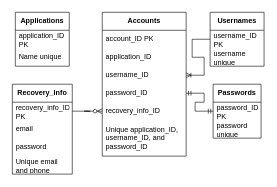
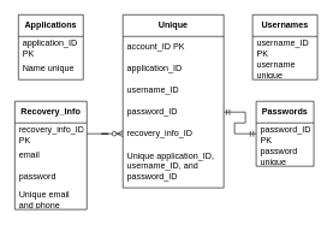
  <mxCell id="0" />
  <mxCell id="1" parent="0" />
  <mxCell id="2" value="&lt;b&gt;Applications&lt;/b&gt;" style="swimlane;fontStyle=0;childLayout=stackLayout;horizontal=1;startSize=30;horizontalStack=0;resizeParent=1;resizeParentMax=0;resizeLast=0;collapsible=1;marginBottom=0;whiteSpace=wrap;html=1;" vertex="1" parent="1"><mxGeometry x="25" y="20" width="90" height="90" as="geometry" /></mxCell>
  <mxCell id="3" value="application_ID PK" style="text;strokeColor=none;fillColor=none;align=left;verticalAlign=middle;spacingLeft=4;spacingRight=4;overflow=hidden;points=[[0,0.5],[1,0.5]];portConstraint=eastwest;rotatable=0;whiteSpace=wrap;html=1;" vertex="1" parent="2"><mxGeometry y="30" width="90" height="30" as="geometry" /></mxCell>
  <mxCell id="4" value="Name unique" style="text;strokeColor=none;fillColor=none;align=left;verticalAlign=middle;spacingLeft=4;spacingRight=4;overflow=hidden;points=[[0,0.5],[1,0.5]];portConstraint=eastwest;rotatable=0;whiteSpace=wrap;html=1;" vertex="1" parent="2"><mxGeometry y="60" width="90" height="30" as="geometry" /></mxCell>
  <mxCell id="5" value="&lt;b&gt;Usernames&lt;/b&gt;" style="swimlane;fontStyle=0;childLayout=stackLayout;horizontal=1;startSize=30;horizontalStack=0;resizeParent=1;resizeParentMax=0;resizeLast=0;collapsible=1;marginBottom=0;whiteSpace=wrap;html=1;" vertex="1" parent="1"><mxGeometry x="350" y="20" width="90" height="90" as="geometry" /></mxCell>
  <mxCell id="6" value="username_ID PK" style="text;strokeColor=none;fillColor=none;align=left;verticalAlign=middle;spacingLeft=4;spacingRight=4;overflow=hidden;points=[[0,0.5],[1,0.5]];portConstraint=eastwest;rotatable=0;whiteSpace=wrap;html=1;" vertex="1" parent="5"><mxGeometry y="30" width="90" height="30" as="geometry" /></mxCell>
  <mxCell id="7" value="username unique" style="text;strokeColor=none;fillColor=none;align=left;verticalAlign=middle;spacingLeft=4;spacingRight=4;overflow=hidden;points=[[0,0.5],[1,0.5]];portConstraint=eastwest;rotatable=0;whiteSpace=wrap;html=1;" vertex="1" parent="5"><mxGeometry y="60" width="90" height="30" as="geometry" /></mxCell>
  <mxCell id="8" value="&lt;b&gt;Recovery_Info&lt;/b&gt;" style="swimlane;fontStyle=0;childLayout=stackLayout;horizontal=1;startSize=30;horizontalStack=0;resizeParent=1;resizeParentMax=0;resizeLast=0;collapsible=1;marginBottom=0;whiteSpace=wrap;html=1;" vertex="1" parent="1"><mxGeometry x="20" y="140" width="100" height="150" as="geometry" /></mxCell>
  <mxCell id="9" value="recovery_info_ID PK" style="text;strokeColor=none;fillColor=none;align=left;verticalAlign=middle;spacingLeft=4;spacingRight=4;overflow=hidden;points=[[0,0.5],[1,0.5]];portConstraint=eastwest;rotatable=0;whiteSpace=wrap;html=1;" vertex="1" parent="8"><mxGeometry y="30" width="100" height="30" as="geometry" /></mxCell>
  <mxCell id="10" value="email" style="text;strokeColor=none;fillColor=none;align=left;verticalAlign=middle;spacingLeft=4;spacingRight=4;overflow=hidden;points=[[0,0.5],[1,0.5]];portConstraint=eastwest;rotatable=0;whiteSpace=wrap;html=1;" vertex="1" parent="8"><mxGeometry y="60" width="100" height="30" as="geometry" /></mxCell>
  <mxCell id="11" value="password" style="text;strokeColor=none;fillColor=none;align=left;verticalAlign=middle;spacingLeft=4;spacingRight=4;overflow=hidden;points=[[0,0.5],[1,0.5]];portConstraint=eastwest;rotatable=0;whiteSpace=wrap;html=1;" vertex="1" parent="8"><mxGeometry y="90" width="100" height="30" as="geometry" /></mxCell>
  <mxCell id="12" value="Unique email and phone" style="text;strokeColor=none;fillColor=none;align=left;verticalAlign=middle;spacingLeft=4;spacingRight=4;overflow=hidden;points=[[0,0.5],[1,0.5]];portConstraint=eastwest;rotatable=0;whiteSpace=wrap;html=1;" vertex="1" parent="8"><mxGeometry y="120" width="100" height="30" as="geometry" /></mxCell>
- <mxCell id="13" value="&lt;b&gt;Accounts&lt;/b&gt;" style="swimlane;fontStyle=0;childLayout=stackLayout;horizontal=1;startSize=30;horizontalStack=0;resizeParent=1;resizeParentMax=0;resizeLast=0;collapsible=1;marginBottom=0;whiteSpace=wrap;html=1;" vertex="1" parent="1"><mxGeometry x="170" y="20" width="140" height="240" as="geometry" /></mxCell>
+ <mxCell id="13" value="&lt;b&gt;Unique&lt;/b&gt;" style="swimlane;fontStyle=0;childLayout=stackLayout;horizontal=1;startSize=30;horizontalStack=0;resizeParent=1;resizeParentMax=0;resizeLast=0;collapsible=1;marginBottom=0;whiteSpace=wrap;html=1;" vertex="1" parent="1"><mxGeometry x="170" y="20" width="140" height="240" as="geometry" /></mxCell>
  <mxCell id="14" value="account_ID PK" style="text;strokeColor=none;fillColor=none;align=left;verticalAlign=middle;spacingLeft=4;spacingRight=4;overflow=hidden;points=[[0,0.5],[1,0.5]];portConstraint=eastwest;rotatable=0;whiteSpace=wrap;html=1;" vertex="1" parent="13"><mxGeometry y="30" width="140" height="30" as="geometry" /></mxCell>
  <mxCell id="15" value="application_ID" style="text;strokeColor=none;fillColor=none;align=left;verticalAlign=middle;spacingLeft=4;spacingRight=4;overflow=hidden;points=[[0,0.5],[1,0.5]];portConstraint=eastwest;rotatable=0;whiteSpace=wrap;html=1;" vertex="1" parent="13"><mxGeometry y="60" width="140" height="30" as="geometry" /></mxCell>
  <mxCell id="16" value="username_ID" style="text;strokeColor=none;fillColor=none;align=left;verticalAlign=middle;spacingLeft=4;spacingRight=4;overflow=hidden;points=[[0,0.5],[1,0.5]];portConstraint=eastwest;rotatable=0;whiteSpace=wrap;html=1;" vertex="1" parent="13"><mxGeometry y="90" width="140" height="30" as="geometry" /></mxCell>
  <mxCell id="17" value="password_ID" style="text;strokeColor=none;fillColor=none;align=left;verticalAlign=middle;spacingLeft=4;spacingRight=4;overflow=hidden;points=[[0,0.5],[1,0.5]];portConstraint=eastwest;rotatable=0;whiteSpace=wrap;html=1;" vertex="1" parent="13"><mxGeometry y="120" width="140" height="30" as="geometry" /></mxCell>
  <mxCell id="18" value="recovery_info_ID" style="text;strokeColor=none;fillColor=none;align=left;verticalAlign=middle;spacingLeft=4;spacingRight=4;overflow=hidden;points=[[0,0.5],[1,0.5]];portConstraint=eastwest;rotatable=0;whiteSpace=wrap;html=1;" vertex="1" parent="13"><mxGeometry y="150" width="140" height="30" as="geometry" /></mxCell>
  <mxCell id="19" value="Unique application_ID, username_ID, and password_ID" style="text;strokeColor=none;fillColor=none;align=left;verticalAlign=middle;spacingLeft=4;spacingRight=4;overflow=hidden;points=[[0,0.5],[1,0.5]];portConstraint=eastwest;rotatable=0;whiteSpace=wrap;html=1;" vertex="1" parent="13"><mxGeometry y="180" width="140" height="60" as="geometry" /></mxCell>
  <mxCell id="20" value="&lt;b&gt;Passwords&lt;/b&gt;" style="swimlane;fontStyle=0;childLayout=stackLayout;horizontal=1;startSize=30;horizontalStack=0;resizeParent=1;resizeParentMax=0;resizeLast=0;collapsible=1;marginBottom=0;whiteSpace=wrap;html=1;" vertex="1" parent="1"><mxGeometry x="355" y="140" width="80" height="90" as="geometry" /></mxCell>
  <mxCell id="21" value="password_ID PK" style="text;strokeColor=none;fillColor=none;align=left;verticalAlign=middle;spacingLeft=4;spacingRight=4;overflow=hidden;points=[[0,0.5],[1,0.5]];portConstraint=eastwest;rotatable=0;whiteSpace=wrap;html=1;" vertex="1" parent="20"><mxGeometry y="30" width="80" height="30" as="geometry" /></mxCell>
  <mxCell id="22" value="password unique" style="text;strokeColor=none;fillColor=none;align=left;verticalAlign=middle;spacingLeft=4;spacingRight=4;overflow=hidden;points=[[0,0.5],[1,0.5]];portConstraint=eastwest;rotatable=0;whiteSpace=wrap;html=1;" vertex="1" parent="20"><mxGeometry y="60" width="80" height="30" as="geometry" /></mxCell>
- <mxCell id="23" value="" style="edgeStyle=entityRelationEdgeStyle;fontSize=12;html=1;endArrow=ERoneToMany;rounded=0;exitX=0;exitY=0.5;exitDx=0;exitDy=0;entryX=1;entryY=0.5;entryDx=0;entryDy=0;" edge="1" parent="1" source="6" target="16"><mxGeometry width="100" height="100" relative="1" as="geometry"><mxPoint x="-10" y="310" as="sourcePoint" /><mxPoint x="90" y="210" as="targetPoint" /></mxGeometry></mxCell>
  <mxCell id="24" value="" style="edgeStyle=entityRelationEdgeStyle;fontSize=12;html=1;endArrow=ERmandOne;startArrow=ERmandOne;rounded=0;entryX=0;entryY=0.5;entryDx=0;entryDy=0;exitX=1;exitY=0.5;exitDx=0;exitDy=0;" edge="1" parent="1" source="17" target="21"><mxGeometry width="100" height="100" relative="1" as="geometry"><mxPoint x="370" y="180" as="sourcePoint" /><mxPoint x="90" y="210" as="targetPoint" /></mxGeometry></mxCell>
  <mxCell id="25" value="" style="edgeStyle=entityRelationEdgeStyle;fontSize=12;html=1;endArrow=ERzeroToMany;endFill=1;rounded=0;exitX=1;exitY=0.5;exitDx=0;exitDy=0;entryX=0;entryY=0.5;entryDx=0;entryDy=0;" edge="1" parent="1" source="9" target="18"><mxGeometry width="100" height="100" relative="1" as="geometry"><mxPoint x="-10" y="310" as="sourcePoint" /><mxPoint x="90" y="210" as="targetPoint" /></mxGeometry></mxCell>
